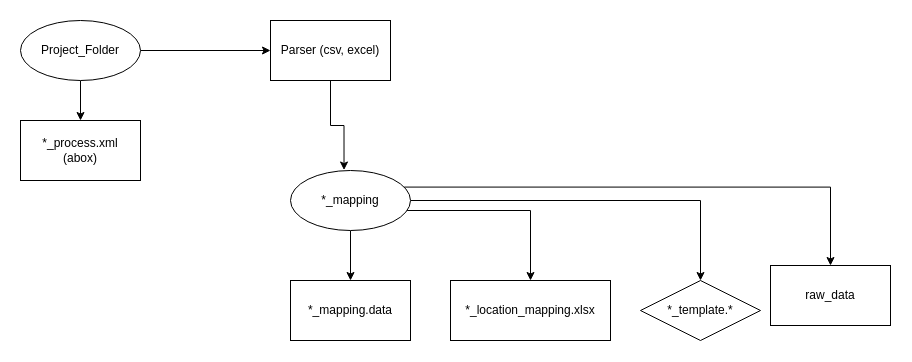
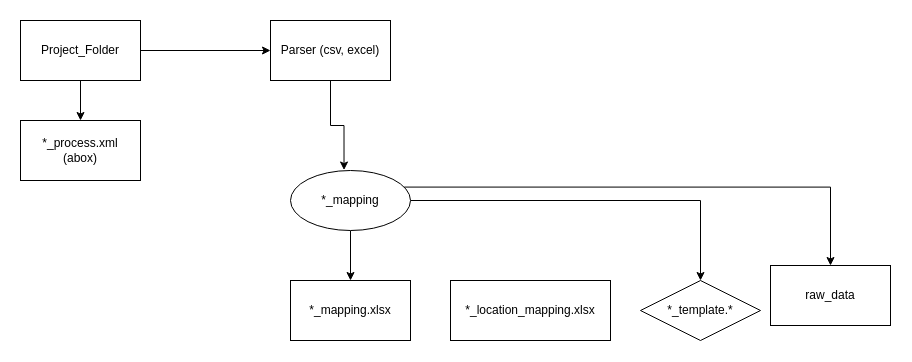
  <mxCell id="0" />
  <mxCell id="1" parent="0" />
  <mxCell id="2" style="edgeStyle=orthogonalEdgeStyle;rounded=0;orthogonalLoop=1;jettySize=auto;html=1;entryX=0.5;entryY=0;entryDx=0;entryDy=0;" edge="1" parent="1" source="4" target="5"><mxGeometry relative="1" as="geometry" /></mxCell>
  <mxCell id="3" style="edgeStyle=orthogonalEdgeStyle;rounded=0;orthogonalLoop=1;jettySize=auto;html=1;entryX=0;entryY=0.5;entryDx=0;entryDy=0;" edge="1" parent="1" source="4" target="16"><mxGeometry relative="1" as="geometry" /></mxCell>
- <mxCell id="4" value="Project_Folder" style="ellipse;whiteSpace=wrap;html=1;" vertex="1" parent="1"><mxGeometry x="20" y="20" width="120" height="60" as="geometry" /></mxCell>
+ <mxCell id="4" value="Project_Folder" style="rounded=0;whiteSpace=wrap;html=1;" vertex="1" parent="1"><mxGeometry x="20" y="20" width="120" height="60" as="geometry" /></mxCell>
  <mxCell id="5" value="*_process.xml&lt;br&gt;(abox)" style="rounded=0;whiteSpace=wrap;html=1;" vertex="1" parent="1"><mxGeometry x="20" y="120" width="120" height="60" as="geometry" /></mxCell>
  <mxCell id="6" style="edgeStyle=orthogonalEdgeStyle;rounded=0;orthogonalLoop=1;jettySize=auto;html=1;" edge="1" parent="1" source="9" target="10"><mxGeometry relative="1" as="geometry" /></mxCell>
  <mxCell id="7" style="edgeStyle=orthogonalEdgeStyle;rounded=0;orthogonalLoop=1;jettySize=auto;html=1;" edge="1" parent="1" source="9" target="11"><mxGeometry relative="1" as="geometry" /></mxCell>
- <mxCell id="8" style="edgeStyle=orthogonalEdgeStyle;rounded=0;orthogonalLoop=1;jettySize=auto;html=1;entryX=0.5;entryY=0;entryDx=0;entryDy=0;" edge="1" parent="1" source="9" target="14"><mxGeometry relative="1" as="geometry"><Array as="points"><mxPoint x="530" y="210" /></Array></mxGeometry></mxCell>
  <mxCell id="9" value="*_mapping" style="ellipse;whiteSpace=wrap;html=1;" vertex="1" parent="1"><mxGeometry x="290" y="170" width="120" height="60" as="geometry" /></mxCell>
- <mxCell id="10" value="*_mapping.data" style="rounded=0;whiteSpace=wrap;html=1;" vertex="1" parent="1"><mxGeometry x="290" y="280" width="120" height="60" as="geometry" /></mxCell>
+ <mxCell id="10" value="*_mapping.xlsx" style="rounded=0;whiteSpace=wrap;html=1;" vertex="1" parent="1"><mxGeometry x="290" y="280" width="120" height="60" as="geometry" /></mxCell>
  <mxCell id="11" value="*_template.*" style="rhombus;whiteSpace=wrap;html=1;" vertex="1" parent="1"><mxGeometry x="640" y="280" width="120" height="60" as="geometry" /></mxCell>
  <mxCell id="12" style="edgeStyle=orthogonalEdgeStyle;rounded=0;orthogonalLoop=1;jettySize=auto;html=1;exitX=1;exitY=0.25;exitDx=0;exitDy=0;" edge="1" parent="1" target="13" source="9"><mxGeometry relative="1" as="geometry"><mxPoint x="570" y="200" as="sourcePoint" /></mxGeometry></mxCell>
  <mxCell id="13" value="raw_data" style="rounded=0;whiteSpace=wrap;html=1;" vertex="1" parent="1"><mxGeometry x="770" y="265" width="120" height="60" as="geometry" /></mxCell>
  <mxCell id="14" value="*_location_mapping.xlsx" style="rounded=0;whiteSpace=wrap;html=1;" vertex="1" parent="1"><mxGeometry x="450" y="280" width="160" height="60" as="geometry" /></mxCell>
  <mxCell id="15" style="edgeStyle=orthogonalEdgeStyle;rounded=0;orthogonalLoop=1;jettySize=auto;html=1;entryX=0.446;entryY=-0.008;entryDx=0;entryDy=0;entryPerimeter=0;" edge="1" parent="1" source="16" target="9"><mxGeometry relative="1" as="geometry" /></mxCell>
  <mxCell id="16" value="Parser (csv, excel)" style="rounded=0;whiteSpace=wrap;html=1;" vertex="1" parent="1"><mxGeometry x="270" y="20" width="120" height="60" as="geometry" /></mxCell>
